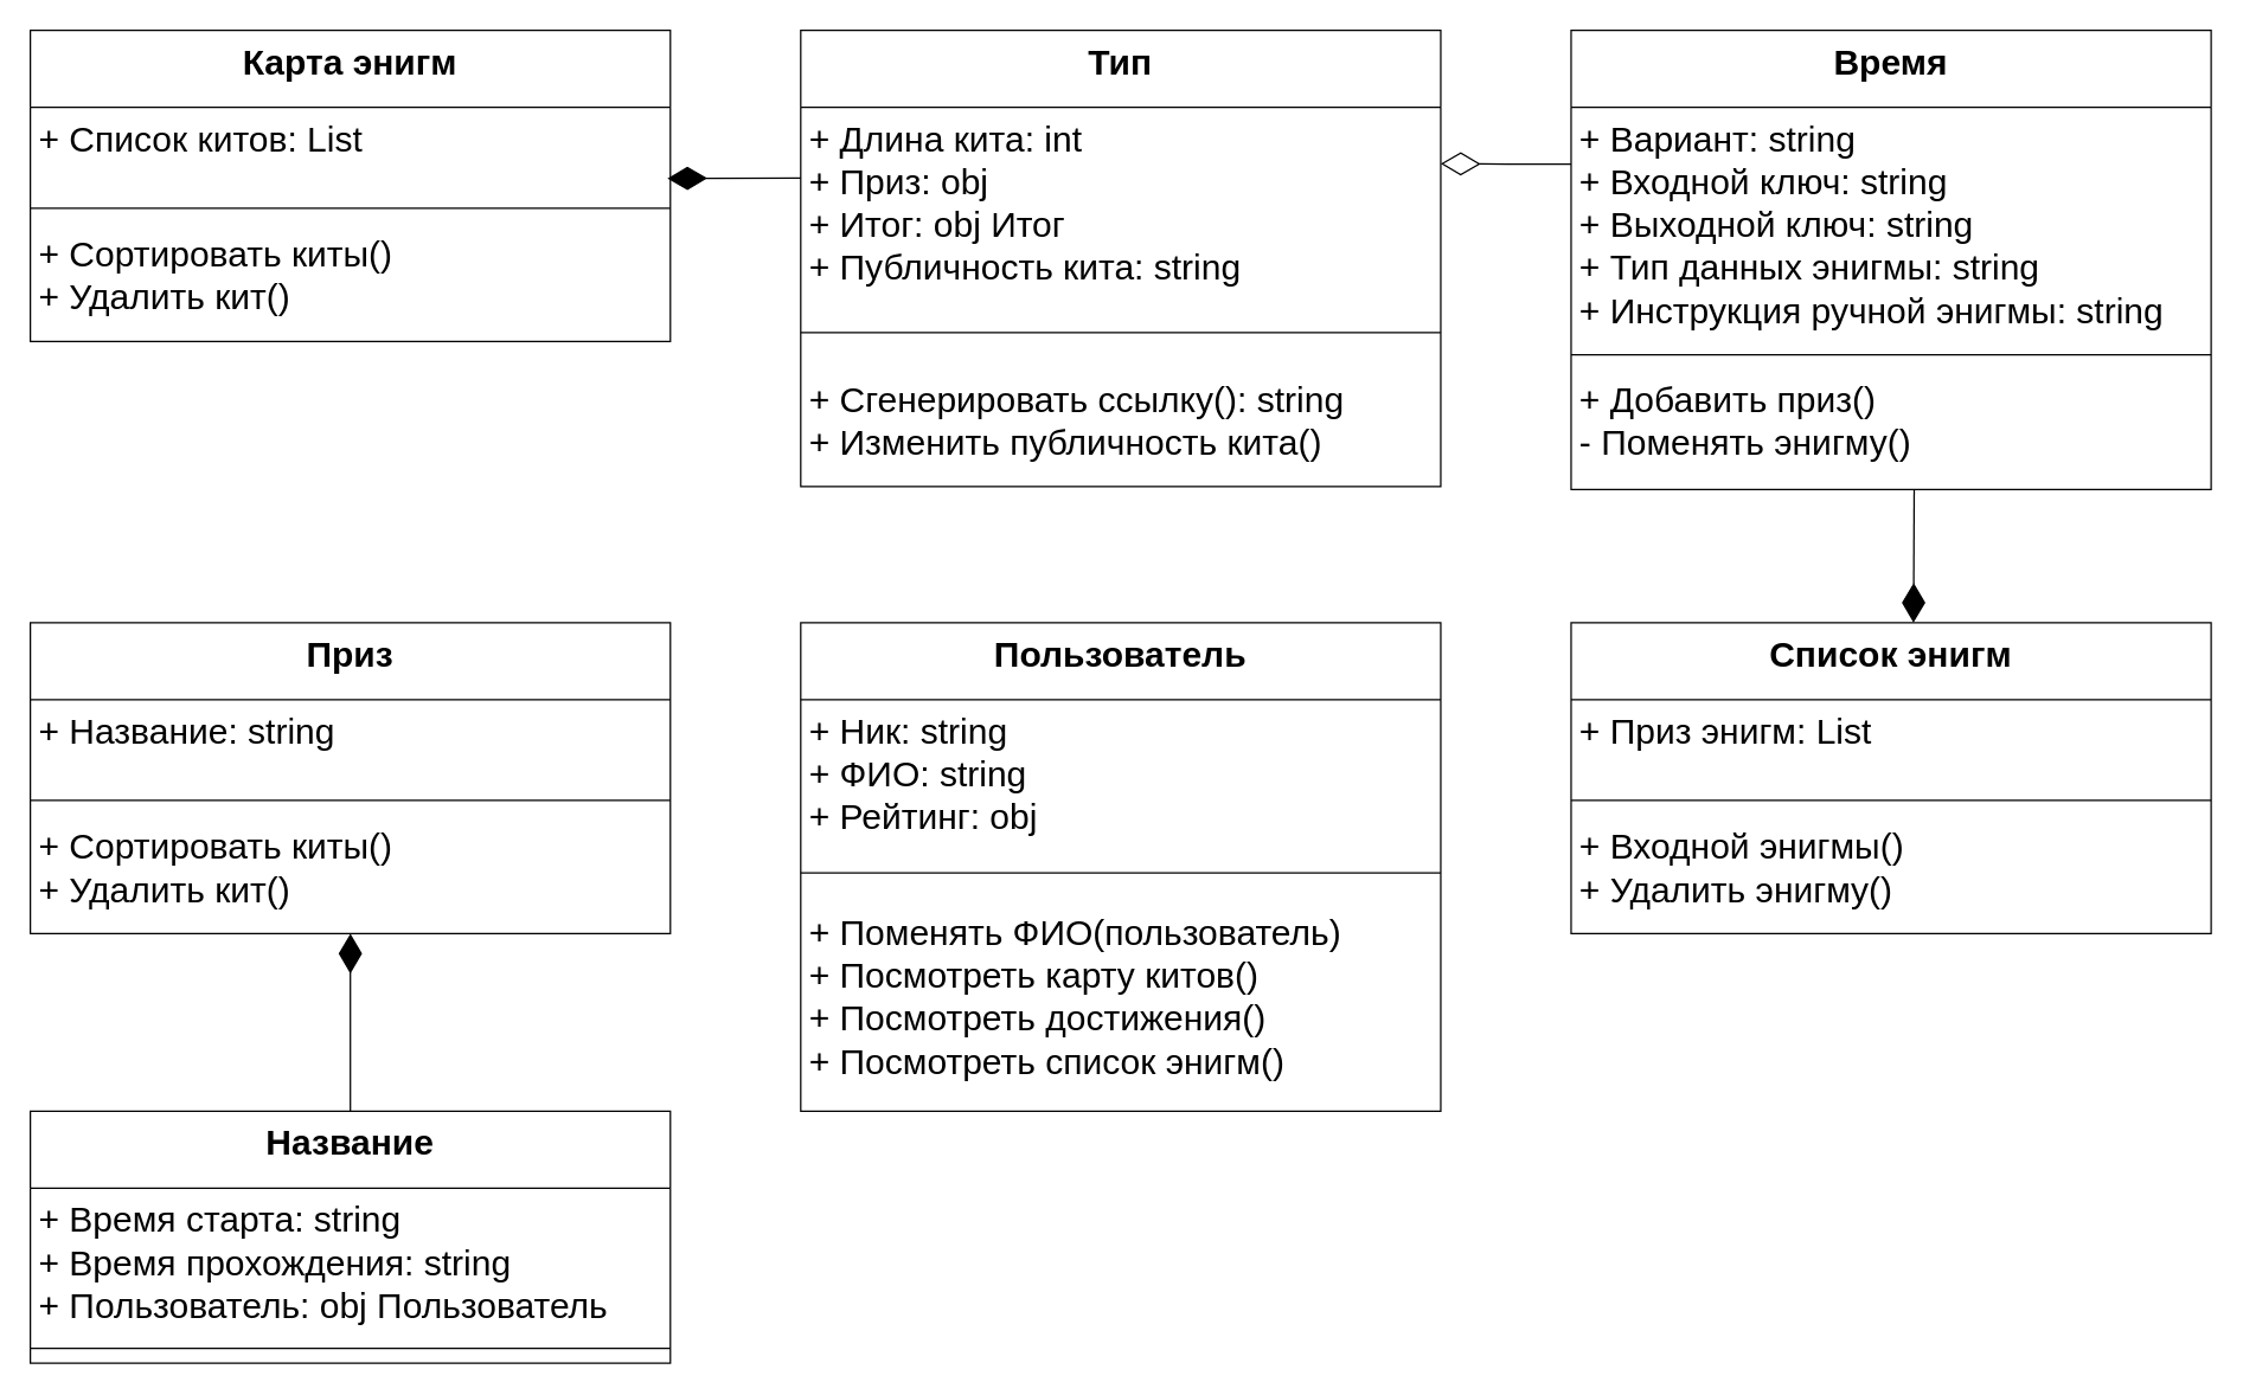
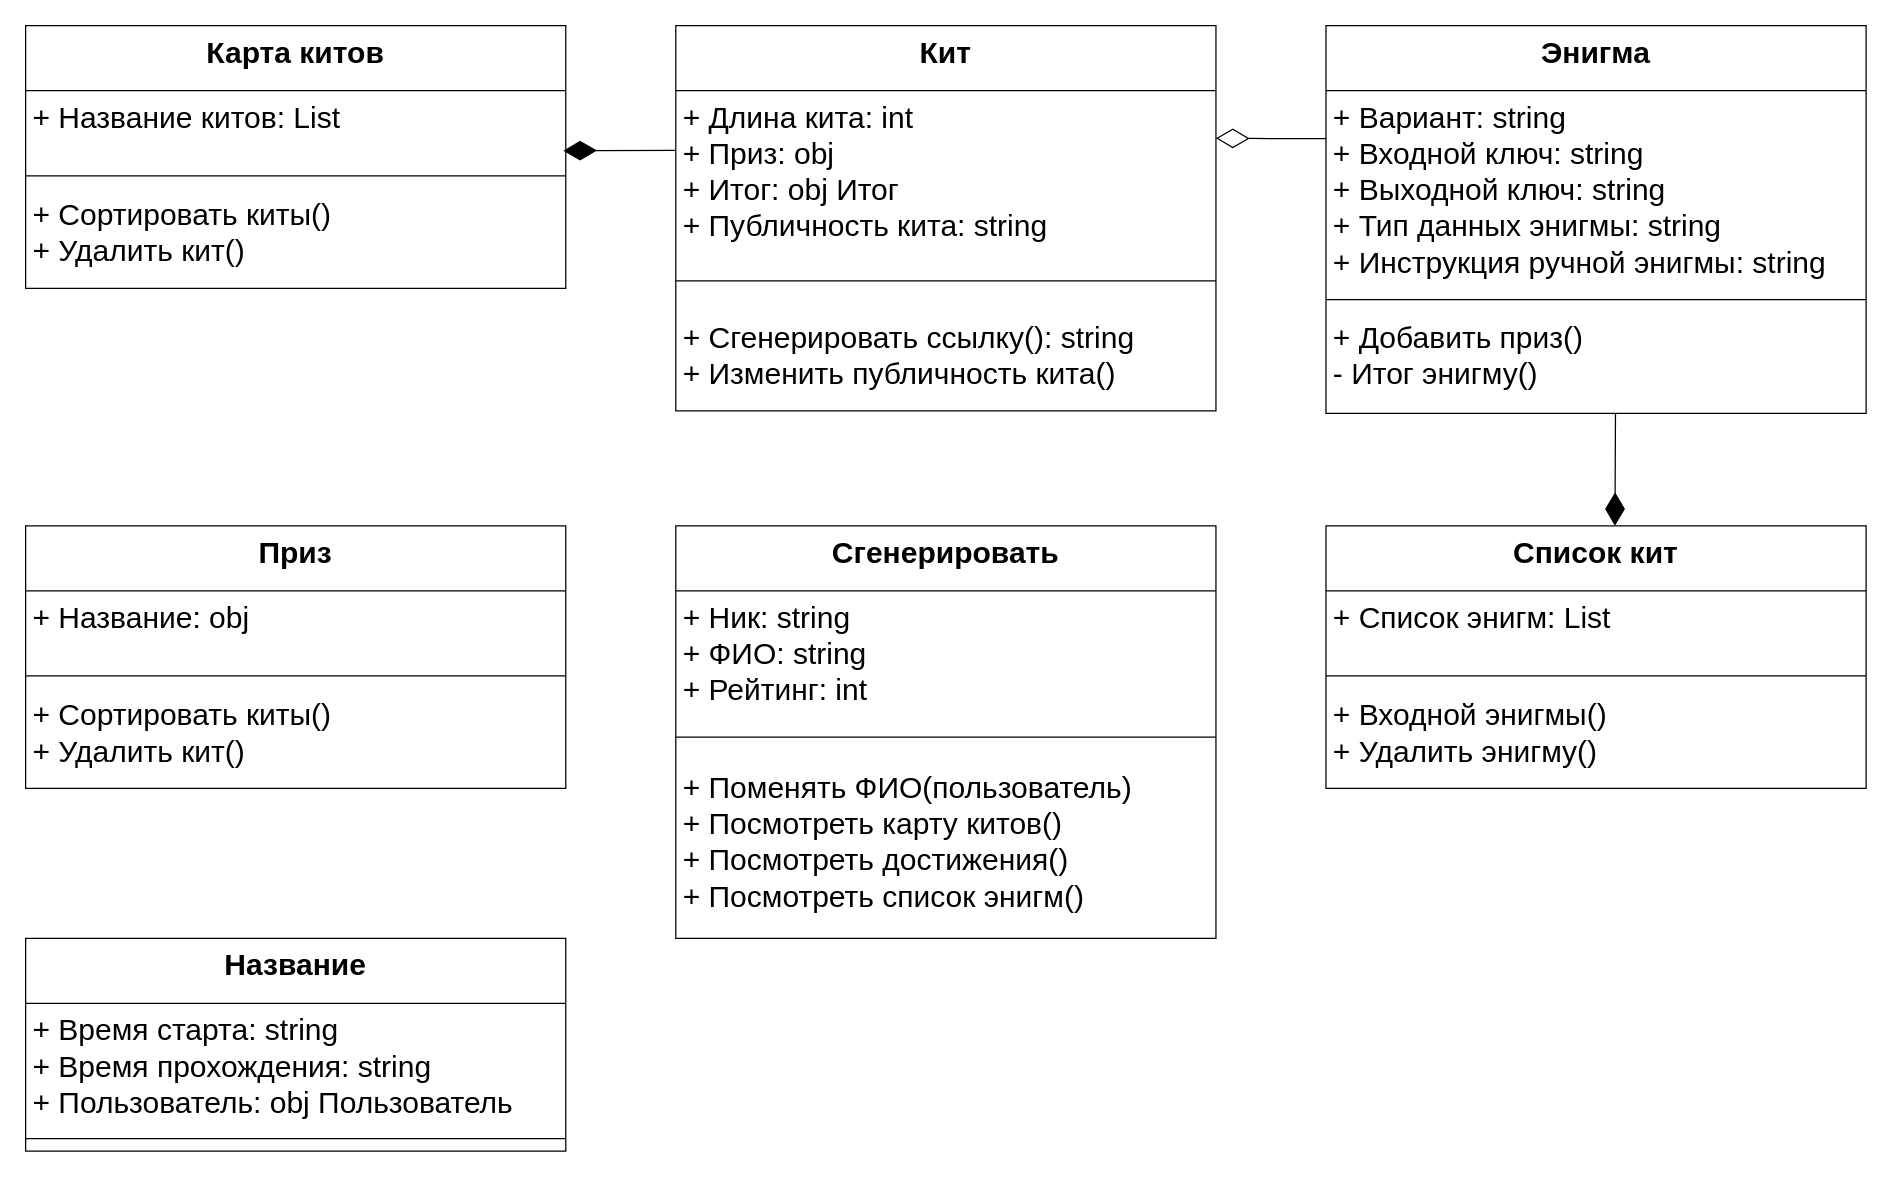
  <mxCell id="0" style=";html=1;" />
  <mxCell id="1" style=";html=1;" parent="0" />
- <mxCell id="2" value="Тип" style="swimlane;fontStyle=1;align=center;verticalAlign=top;childLayout=stackLayout;horizontal=1;startSize=52;horizontalStack=0;resizeParent=1;resizeParentMax=0;resizeLast=0;collapsible=1;marginBottom=0;strokeWidth=1;fontSize=24;" parent="1" vertex="1"><mxGeometry x="540" y="20" width="432" height="308" as="geometry" /></mxCell>
+ <mxCell id="2" value="Кит" style="swimlane;fontStyle=1;align=center;verticalAlign=top;childLayout=stackLayout;horizontal=1;startSize=52;horizontalStack=0;resizeParent=1;resizeParentMax=0;resizeLast=0;collapsible=1;marginBottom=0;strokeWidth=1;fontSize=24;" parent="1" vertex="1"><mxGeometry x="540" y="20" width="432" height="308" as="geometry" /></mxCell>
  <mxCell id="3" value="+ Длина кита: int&#10;+ Приз: obj&#10;+ Итог: obj Итог&#10;+ Публичность кита: string&#10;" style="text;strokeColor=none;fillColor=none;align=left;verticalAlign=top;spacingLeft=4;spacingRight=4;overflow=hidden;rotatable=0;points=[[0,0.5],[1,0.5]];portConstraint=eastwest;fontSize=24;" parent="2" vertex="1"><mxGeometry y="52" width="432" height="128" as="geometry" /></mxCell>
  <mxCell id="4" value="" style="line;strokeWidth=1;fillColor=none;align=left;verticalAlign=middle;spacingTop=-1;spacingLeft=3;spacingRight=3;rotatable=0;labelPosition=right;points=[];portConstraint=eastwest;" parent="2" vertex="1"><mxGeometry y="180" width="432" height="48" as="geometry" /></mxCell>
  <mxCell id="5" value="+ Сгенерировать ссылку(): string&#10;+ Изменить публичность кита()" style="text;strokeColor=none;fillColor=none;align=left;verticalAlign=top;spacingLeft=4;spacingRight=4;overflow=hidden;rotatable=0;points=[[0,0.5],[1,0.5]];portConstraint=eastwest;fontSize=24;" parent="2" vertex="1"><mxGeometry y="228" width="432" height="80" as="geometry" /></mxCell>
- <mxCell id="6" value="Время" style="swimlane;fontStyle=1;align=center;verticalAlign=top;childLayout=stackLayout;horizontal=1;startSize=52;horizontalStack=0;resizeParent=1;resizeParentMax=0;resizeLast=0;collapsible=1;marginBottom=0;strokeWidth=1;fontSize=24;" parent="1" vertex="1"><mxGeometry x="1060" y="20" width="432" height="310" as="geometry" /></mxCell>
+ <mxCell id="6" value="Энигма" style="swimlane;fontStyle=1;align=center;verticalAlign=top;childLayout=stackLayout;horizontal=1;startSize=52;horizontalStack=0;resizeParent=1;resizeParentMax=0;resizeLast=0;collapsible=1;marginBottom=0;strokeWidth=1;fontSize=24;" parent="1" vertex="1"><mxGeometry x="1060" y="20" width="432" height="310" as="geometry" /></mxCell>
  <mxCell id="7" value="+ Вариант: string&#10;+ Входной ключ: string&#10;+ Выходной ключ: string&#10;+ Тип данных энигмы: string&#10;+ Инструкция ручной энигмы: string&#10;&#10;" style="text;strokeColor=none;fillColor=none;align=left;verticalAlign=top;spacingLeft=4;spacingRight=4;overflow=hidden;rotatable=0;points=[[0,0.5],[1,0.5]];portConstraint=eastwest;fontSize=24;" parent="6" vertex="1"><mxGeometry y="52" width="432" height="158" as="geometry" /></mxCell>
  <mxCell id="8" value="" style="line;strokeWidth=1;fillColor=none;align=left;verticalAlign=middle;spacingTop=-1;spacingLeft=3;spacingRight=3;rotatable=0;labelPosition=right;points=[];portConstraint=eastwest;" parent="6" vertex="1"><mxGeometry y="210" width="432" height="18" as="geometry" /></mxCell>
- <mxCell id="9" value="+ Добавить приз()&#10;- Поменять энигму()&#10;" style="text;strokeColor=none;fillColor=none;align=left;verticalAlign=top;spacingLeft=4;spacingRight=4;overflow=hidden;rotatable=0;points=[[0,0.5],[1,0.5]];portConstraint=eastwest;fontSize=24;" parent="6" vertex="1"><mxGeometry y="228" width="432" height="82" as="geometry" /></mxCell>
- <mxCell id="10" value="Карта энигм" style="swimlane;fontStyle=1;align=center;verticalAlign=top;childLayout=stackLayout;horizontal=1;startSize=52;horizontalStack=0;resizeParent=1;resizeParentMax=0;resizeLast=0;collapsible=1;marginBottom=0;strokeWidth=1;fontSize=24;" parent="1" vertex="1"><mxGeometry x="20" y="20" width="432" height="210" as="geometry" /></mxCell>
- <mxCell id="11" value="+ Список китов: List" style="text;strokeColor=none;fillColor=none;align=left;verticalAlign=top;spacingLeft=4;spacingRight=4;overflow=hidden;rotatable=0;points=[[0,0.5],[1,0.5]];portConstraint=eastwest;fontSize=24;" parent="10" vertex="1"><mxGeometry y="52" width="432" height="58" as="geometry" /></mxCell>
+ <mxCell id="9" value="+ Добавить приз()&#10;- Итог энигму()&#10;" style="text;strokeColor=none;fillColor=none;align=left;verticalAlign=top;spacingLeft=4;spacingRight=4;overflow=hidden;rotatable=0;points=[[0,0.5],[1,0.5]];portConstraint=eastwest;fontSize=24;" parent="6" vertex="1"><mxGeometry y="228" width="432" height="82" as="geometry" /></mxCell>
+ <mxCell id="10" value="Карта китов" style="swimlane;fontStyle=1;align=center;verticalAlign=top;childLayout=stackLayout;horizontal=1;startSize=52;horizontalStack=0;resizeParent=1;resizeParentMax=0;resizeLast=0;collapsible=1;marginBottom=0;strokeWidth=1;fontSize=24;" parent="1" vertex="1"><mxGeometry x="20" y="20" width="432" height="210" as="geometry" /></mxCell>
+ <mxCell id="11" value="+ Название китов: List" style="text;strokeColor=none;fillColor=none;align=left;verticalAlign=top;spacingLeft=4;spacingRight=4;overflow=hidden;rotatable=0;points=[[0,0.5],[1,0.5]];portConstraint=eastwest;fontSize=24;" parent="10" vertex="1"><mxGeometry y="52" width="432" height="58" as="geometry" /></mxCell>
  <mxCell id="12" value="" style="line;strokeWidth=1;fillColor=none;align=left;verticalAlign=middle;spacingTop=-1;spacingLeft=3;spacingRight=3;rotatable=0;labelPosition=right;points=[];portConstraint=eastwest;" parent="10" vertex="1"><mxGeometry y="110" width="432" height="20" as="geometry" /></mxCell>
  <mxCell id="13" value="+ Сортировать киты()&#10;+ Удалить кит()" style="text;strokeColor=none;fillColor=none;align=left;verticalAlign=top;spacingLeft=4;spacingRight=4;overflow=hidden;rotatable=0;points=[[0,0.5],[1,0.5]];portConstraint=eastwest;fontSize=24;" parent="10" vertex="1"><mxGeometry y="130" width="432" height="80" as="geometry" /></mxCell>
- <mxCell id="14" value="Пользователь" style="swimlane;fontStyle=1;align=center;verticalAlign=top;childLayout=stackLayout;horizontal=1;startSize=52;horizontalStack=0;resizeParent=1;resizeParentMax=0;resizeLast=0;collapsible=1;marginBottom=0;strokeWidth=1;fontSize=24;" parent="1" vertex="1"><mxGeometry x="540" y="420" width="432" height="330" as="geometry" /></mxCell>
- <mxCell id="15" value="+ Ник: string&#10;+ ФИО: string&#10;+ Рейтинг: obj&#10;" style="text;strokeColor=none;fillColor=none;align=left;verticalAlign=top;spacingLeft=4;spacingRight=4;overflow=hidden;rotatable=0;points=[[0,0.5],[1,0.5]];portConstraint=eastwest;fontSize=24;" parent="14" vertex="1"><mxGeometry y="52" width="432" height="98" as="geometry" /></mxCell>
+ <mxCell id="14" value="Сгенерировать" style="swimlane;fontStyle=1;align=center;verticalAlign=top;childLayout=stackLayout;horizontal=1;startSize=52;horizontalStack=0;resizeParent=1;resizeParentMax=0;resizeLast=0;collapsible=1;marginBottom=0;strokeWidth=1;fontSize=24;" parent="1" vertex="1"><mxGeometry x="540" y="420" width="432" height="330" as="geometry" /></mxCell>
+ <mxCell id="15" value="+ Ник: string&#10;+ ФИО: string&#10;+ Рейтинг: int&#10;" style="text;strokeColor=none;fillColor=none;align=left;verticalAlign=top;spacingLeft=4;spacingRight=4;overflow=hidden;rotatable=0;points=[[0,0.5],[1,0.5]];portConstraint=eastwest;fontSize=24;" parent="14" vertex="1"><mxGeometry y="52" width="432" height="98" as="geometry" /></mxCell>
  <mxCell id="16" value="" style="line;strokeWidth=1;fillColor=none;align=left;verticalAlign=middle;spacingTop=-1;spacingLeft=3;spacingRight=3;rotatable=0;labelPosition=right;points=[];portConstraint=eastwest;" parent="14" vertex="1"><mxGeometry y="150" width="432" height="38" as="geometry" /></mxCell>
  <mxCell id="17" value="+ Поменять ФИО(пользователь)&#10;+ Посмотреть карту китов()&#10;+ Посмотреть достижения()&#10;+ Посмотреть список энигм()&#10;" style="text;strokeColor=none;fillColor=none;align=left;verticalAlign=top;spacingLeft=4;spacingRight=4;overflow=hidden;rotatable=0;points=[[0,0.5],[1,0.5]];portConstraint=eastwest;fontSize=24;" parent="14" vertex="1"><mxGeometry y="188" width="432" height="142" as="geometry" /></mxCell>
  <mxCell id="18" value="Приз" style="swimlane;fontStyle=1;align=center;verticalAlign=top;childLayout=stackLayout;horizontal=1;startSize=52;horizontalStack=0;resizeParent=1;resizeParentMax=0;resizeLast=0;collapsible=1;marginBottom=0;strokeWidth=1;fontSize=24;" parent="1" vertex="1"><mxGeometry x="20" y="420" width="432" height="210" as="geometry" /></mxCell>
- <mxCell id="19" value="+ Название: string" style="text;strokeColor=none;fillColor=none;align=left;verticalAlign=top;spacingLeft=4;spacingRight=4;overflow=hidden;rotatable=0;points=[[0,0.5],[1,0.5]];portConstraint=eastwest;fontSize=24;" parent="18" vertex="1"><mxGeometry y="52" width="432" height="58" as="geometry" /></mxCell>
+ <mxCell id="19" value="+ Название: obj" style="text;strokeColor=none;fillColor=none;align=left;verticalAlign=top;spacingLeft=4;spacingRight=4;overflow=hidden;rotatable=0;points=[[0,0.5],[1,0.5]];portConstraint=eastwest;fontSize=24;" parent="18" vertex="1"><mxGeometry y="52" width="432" height="58" as="geometry" /></mxCell>
  <mxCell id="20" value="" style="line;strokeWidth=1;fillColor=none;align=left;verticalAlign=middle;spacingTop=-1;spacingLeft=3;spacingRight=3;rotatable=0;labelPosition=right;points=[];portConstraint=eastwest;" parent="18" vertex="1"><mxGeometry y="110" width="432" height="20" as="geometry" /></mxCell>
  <mxCell id="21" value="+ Сортировать киты()&#10;+ Удалить кит()" style="text;strokeColor=none;fillColor=none;align=left;verticalAlign=top;spacingLeft=4;spacingRight=4;overflow=hidden;rotatable=0;points=[[0,0.5],[1,0.5]];portConstraint=eastwest;fontSize=24;" parent="18" vertex="1"><mxGeometry y="130" width="432" height="80" as="geometry" /></mxCell>
  <mxCell id="22" value="Название" style="swimlane;fontStyle=1;align=center;verticalAlign=top;childLayout=stackLayout;horizontal=1;startSize=52;horizontalStack=0;resizeParent=1;resizeParentMax=0;resizeLast=0;collapsible=1;marginBottom=0;strokeWidth=1;fontSize=24;" parent="1" vertex="1"><mxGeometry x="20" y="750" width="432" height="170" as="geometry" /></mxCell>
  <mxCell id="23" value="+ Время старта: string&#10;+ Время прохождения: string&#10;+ Пользователь: obj Пользователь&#10;" style="text;strokeColor=none;fillColor=none;align=left;verticalAlign=top;spacingLeft=4;spacingRight=4;overflow=hidden;rotatable=0;points=[[0,0.5],[1,0.5]];portConstraint=eastwest;fontSize=24;" parent="22" vertex="1"><mxGeometry y="52" width="432" height="98" as="geometry" /></mxCell>
  <mxCell id="24" value="" style="line;strokeWidth=1;fillColor=none;align=left;verticalAlign=middle;spacingTop=-1;spacingLeft=3;spacingRight=3;rotatable=0;labelPosition=right;points=[];portConstraint=eastwest;" parent="22" vertex="1"><mxGeometry y="150" width="432" height="20" as="geometry" /></mxCell>
- <mxCell id="25" value="Список энигм" style="swimlane;fontStyle=1;align=center;verticalAlign=top;childLayout=stackLayout;horizontal=1;startSize=52;horizontalStack=0;resizeParent=1;resizeParentMax=0;resizeLast=0;collapsible=1;marginBottom=0;strokeWidth=1;fontSize=24;" parent="1" vertex="1"><mxGeometry x="1060" y="420" width="432" height="210" as="geometry" /></mxCell>
- <mxCell id="26" value="+ Приз энигм: List" style="text;strokeColor=none;fillColor=none;align=left;verticalAlign=top;spacingLeft=4;spacingRight=4;overflow=hidden;rotatable=0;points=[[0,0.5],[1,0.5]];portConstraint=eastwest;fontSize=24;" parent="25" vertex="1"><mxGeometry y="52" width="432" height="58" as="geometry" /></mxCell>
+ <mxCell id="25" value="Список кит" style="swimlane;fontStyle=1;align=center;verticalAlign=top;childLayout=stackLayout;horizontal=1;startSize=52;horizontalStack=0;resizeParent=1;resizeParentMax=0;resizeLast=0;collapsible=1;marginBottom=0;strokeWidth=1;fontSize=24;" parent="1" vertex="1"><mxGeometry x="1060" y="420" width="432" height="210" as="geometry" /></mxCell>
+ <mxCell id="26" value="+ Список энигм: List" style="text;strokeColor=none;fillColor=none;align=left;verticalAlign=top;spacingLeft=4;spacingRight=4;overflow=hidden;rotatable=0;points=[[0,0.5],[1,0.5]];portConstraint=eastwest;fontSize=24;" parent="25" vertex="1"><mxGeometry y="52" width="432" height="58" as="geometry" /></mxCell>
  <mxCell id="27" value="" style="line;strokeWidth=1;fillColor=none;align=left;verticalAlign=middle;spacingTop=-1;spacingLeft=3;spacingRight=3;rotatable=0;labelPosition=right;points=[];portConstraint=eastwest;" parent="25" vertex="1"><mxGeometry y="110" width="432" height="20" as="geometry" /></mxCell>
  <mxCell id="28" value="+ Входной энигмы()&#10;+ Удалить энигму()" style="text;strokeColor=none;fillColor=none;align=left;verticalAlign=top;spacingLeft=4;spacingRight=4;overflow=hidden;rotatable=0;points=[[0,0.5],[1,0.5]];portConstraint=eastwest;fontSize=24;" parent="25" vertex="1"><mxGeometry y="130" width="432" height="80" as="geometry" /></mxCell>
- <mxCell id="29" value="" style="endArrow=diamondThin;endFill=1;endSize=24;html=1;fontSize=24;exitX=0.5;exitY=0;exitDx=0;exitDy=0;entryX=0.5;entryY=1;entryDx=0;entryDy=0;" parent="1" source="22" target="18" edge="1"><mxGeometry width="160" relative="1" as="geometry"><mxPoint x="236" y="720" as="sourcePoint" /><mxPoint x="396" y="720" as="targetPoint" /></mxGeometry></mxCell>
  <mxCell id="30" value="" style="endArrow=diamondThin;endFill=1;endSize=24;html=1;fontSize=24;exitX=0;exitY=0.372;exitDx=0;exitDy=0;exitPerimeter=0;" parent="1" source="3" edge="1"><mxGeometry width="160" relative="1" as="geometry"><mxPoint x="536" y="120" as="sourcePoint" /><mxPoint x="450" y="120" as="targetPoint" /></mxGeometry></mxCell>
  <mxCell id="31" value="" style="endArrow=diamondThin;endFill=1;endSize=24;html=1;fontSize=24;exitX=0.536;exitY=0.996;exitDx=0;exitDy=0;exitPerimeter=0;entryX=0.535;entryY=0;entryDx=0;entryDy=0;entryPerimeter=0;" parent="1" source="9" target="25" edge="1"><mxGeometry width="160" relative="1" as="geometry"><mxPoint x="1190" y="380" as="sourcePoint" /><mxPoint x="1350" y="380" as="targetPoint" /></mxGeometry></mxCell>
  <mxCell id="32" value="" style="endArrow=diamondThin;endFill=0;endSize=24;html=1;fontSize=24;exitX=0;exitY=0.243;exitDx=0;exitDy=0;exitPerimeter=0;entryX=1;entryY=0.297;entryDx=0;entryDy=0;entryPerimeter=0;" parent="1" source="7" target="3" edge="1"><mxGeometry width="160" relative="1" as="geometry"><mxPoint x="1040" y="200" as="sourcePoint" /><mxPoint x="970" y="110" as="targetPoint" /></mxGeometry></mxCell>
